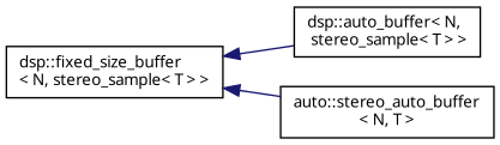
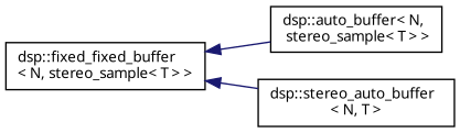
  digraph {
    fontname="Noto Sans"
    rankdir=LR
    node [color=black fillcolor=white fontname="Noto Sans" fontsize=10 shape=record style=filled]
    edge [color=midnightblue dir=back fontname="Noto Sans" fontsize=10 labelfontname=Helvetica labelfontsize=10 style=solid]
-   n1 [height=0.2 label="dsp::fixed_size_buffer\l\< N, stereo_sample\< T \> \>" width=0.4]
+   n1 [height=0.2 label="dsp::fixed_fixed_buffer\l\< N, stereo_sample\< T \> \>" width=0.4]
    n2 [height=0.2 label="dsp::auto_buffer\< N,\l stereo_sample\< T \> \>" width=0.4]
-   n3 [height=0.2 label="auto::stereo_auto_buffer\l\< N, T \>" width=0.4]
+   n3 [height=0.2 label="dsp::stereo_auto_buffer\l\< N, T \>" width=0.4]
    n1 -> n2
    n1 -> n3
  }
